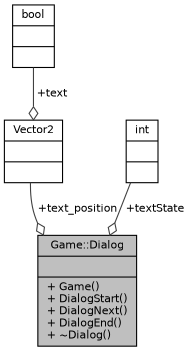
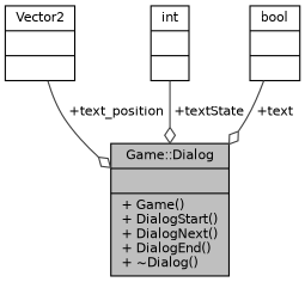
  digraph {
    node [color=black fontname=Helvetica fontsize=10 shape=record]
    edge [arrowhead=odiamond color=grey25 fontname=Helvetica fontsize=10 labelfontname=Helvetica labelfontsize=10 style=solid]
    n1 [fillcolor=grey75 fontcolor=black height=0.2 label="{Game::Dialog\n||+ Game()\l+ DialogStart()\l+ DialogNext()\l+ DialogEnd()\l+ ~Dialog()\l}" style=filled width=0.4]
    n2 [height=0.2 label="{Vector2\n||}" width=0.4]
    n3 [height=0.2 label="{int\n||}" width=0.4]
    n4 [height=0.2 label="{bool\n||}" width=0.4]
    n2 -> n1 [label=" +text_position"]
    n3 -> n1 [label=" +textState"]
-   n4 -> n2 [label=" +text"]
+   n4 -> n1 [label=" +text"]
  }
